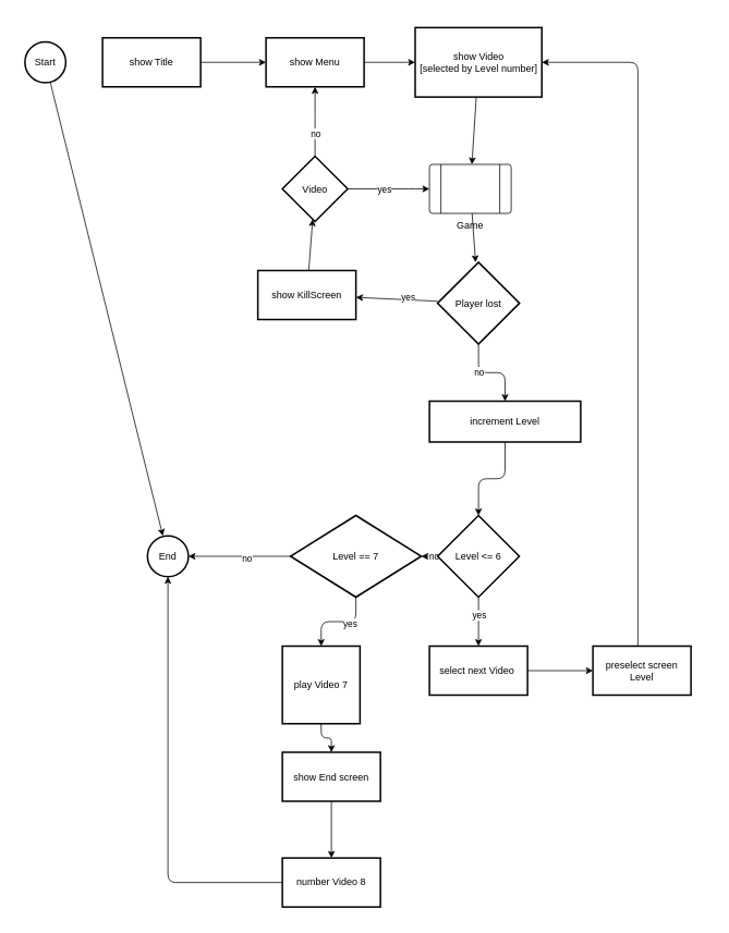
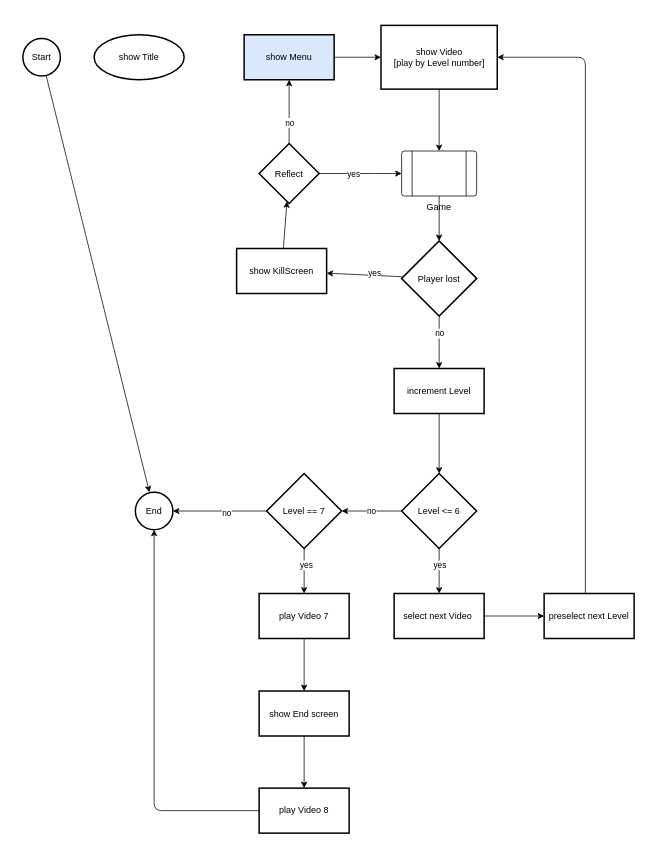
  <mxCell id="0" />
  <mxCell id="1" parent="0" />
  <mxCell id="2" value="" style="rounded=0;whiteSpace=wrap;html=1;strokeColor=none;" parent="1" vertex="1"><mxGeometry width="850" height="1100" as="geometry" x="20" y="20" /></mxCell>
  <mxCell id="3" value="" style="edgeStyle=none;html=1;" parent="1" source="4" target="11" edge="1"><mxGeometry relative="1" as="geometry" /></mxCell>
  <mxCell id="4" value="Start" style="strokeWidth=2;html=1;shape=mxgraph.flowchart.start_2;whiteSpace=wrap;" parent="1" vertex="1"><mxGeometry x="30" y="50.5" width="50" height="50" as="geometry" /></mxCell>
- <mxCell id="5" value="" style="edgeStyle=none;html=1;" parent="1" source="6" target="8" edge="1"><mxGeometry relative="1" as="geometry" /></mxCell>
- <mxCell id="6" value="show Title" style="whiteSpace=wrap;html=1;strokeWidth=2;" parent="1" vertex="1"><mxGeometry x="125" y="45.5" width="120" height="60" as="geometry" /></mxCell>
+ <mxCell id="6" value="show Title" style="ellipse;whiteSpace=wrap;html=1;strokeWidth=2;" parent="1" vertex="1"><mxGeometry x="125" y="45.5" width="120" height="60" as="geometry" /></mxCell>
  <mxCell id="7" value="" style="edgeStyle=none;html=1;" parent="1" source="8" target="10" edge="1"><mxGeometry relative="1" as="geometry" /></mxCell>
- <mxCell id="8" value="show Menu" style="whiteSpace=wrap;html=1;strokeWidth=2;" parent="1" vertex="1"><mxGeometry x="325" y="45.5" width="120" height="60" as="geometry" /></mxCell>
+ <mxCell id="8" value="show Menu" style="whiteSpace=wrap;html=1;strokeWidth=2;fillColor=#dae8fc;" parent="1" vertex="1"><mxGeometry x="325" y="45.5" width="120" height="60" as="geometry" /></mxCell>
  <mxCell id="9" value="" style="edgeStyle=none;html=1;" parent="1" source="10" target="13" edge="1"><mxGeometry relative="1" as="geometry" /></mxCell>
- <mxCell id="10" value="show Video &lt;br&gt;[selected by Level number]" style="whiteSpace=wrap;html=1;strokeWidth=2;" parent="1" vertex="1"><mxGeometry x="507.5" y="33" width="155" height="85" as="geometry" /></mxCell>
+ <mxCell id="10" value="show Video &lt;br&gt;[play by Level number]" style="whiteSpace=wrap;html=1;strokeWidth=2;" parent="1" vertex="1"><mxGeometry x="507.5" y="33" width="155" height="85" as="geometry" /></mxCell>
  <mxCell id="11" value="End" style="strokeWidth=2;html=1;shape=mxgraph.flowchart.start_2;whiteSpace=wrap;" parent="1" vertex="1"><mxGeometry x="180" y="655.5" width="50" height="50" as="geometry" /></mxCell>
  <mxCell id="12" value="" style="edgeStyle=none;html=1;" parent="1" source="13" target="18" edge="1"><mxGeometry relative="1" as="geometry" /></mxCell>
- <mxCell id="13" value="Game" style="verticalLabelPosition=bottom;verticalAlign=top;html=1;shape=process;whiteSpace=wrap;rounded=1;size=0.14;arcSize=6;" parent="1" vertex="1"><mxGeometry x="525" y="200.5" width="100" height="60" as="geometry" /></mxCell>
+ <mxCell id="13" value="Game" style="verticalLabelPosition=bottom;verticalAlign=top;html=1;shape=process;whiteSpace=wrap;rounded=1;size=0.14;arcSize=6;" parent="1" vertex="1"><mxGeometry x="535" y="200.5" width="100" height="60" as="geometry" /></mxCell>
  <mxCell id="14" value="" style="edgeStyle=none;html=1;" parent="1" source="18" target="47" edge="1"><mxGeometry relative="1" as="geometry"><mxPoint x="465" y="370.5" as="targetPoint" /></mxGeometry></mxCell>
  <mxCell id="15" value="yes" style="edgeLabel;html=1;align=center;verticalAlign=middle;resizable=0;points=[];" parent="14" vertex="1" connectable="0"><mxGeometry x="-0.268" y="-3" relative="1" as="geometry"><mxPoint as="offset" /></mxGeometry></mxCell>
  <mxCell id="16" value="" style="edgeStyle=orthogonalEdgeStyle;html=1;" parent="1" source="18" target="26" edge="1"><mxGeometry relative="1" as="geometry" /></mxCell>
  <mxCell id="17" value="no" style="edgeLabel;html=1;align=center;verticalAlign=middle;resizable=0;points=[];" parent="16" vertex="1" connectable="0"><mxGeometry x="-0.338" relative="1" as="geometry"><mxPoint as="offset" /></mxGeometry></mxCell>
  <mxCell id="18" value="Player lost" style="strokeWidth=2;html=1;shape=mxgraph.flowchart.decision;whiteSpace=wrap;fillColor=#f5f5f5;fontColor=#333333;strokeColor=#666666;" parent="1" vertex="1"><mxGeometry x="535" y="320.5" width="100" height="100" as="geometry" /></mxCell>
  <mxCell id="19" value="" style="edgeStyle=none;html=1;" parent="1" source="47" target="24" edge="1"><mxGeometry relative="1" as="geometry"><mxPoint x="400.021" y="340.5" as="sourcePoint" /></mxGeometry></mxCell>
  <mxCell id="20" value="" style="edgeStyle=orthogonalEdgeStyle;html=1;" parent="1" source="24" target="13" edge="1"><mxGeometry relative="1" as="geometry"><Array as="points"><mxPoint x="510" y="230" /><mxPoint x="510" y="230" /></Array></mxGeometry></mxCell>
  <mxCell id="21" value="yes" style="edgeLabel;html=1;align=center;verticalAlign=middle;resizable=0;points=[];" parent="20" vertex="1" connectable="0"><mxGeometry x="-0.86" y="3" relative="1" as="geometry"><mxPoint x="37" y="3" as="offset" /></mxGeometry></mxCell>
  <mxCell id="22" value="" style="edgeStyle=orthogonalEdgeStyle;html=1;" parent="1" source="24" edge="1"><mxGeometry relative="1" as="geometry"><mxPoint x="385" y="105.5" as="targetPoint" /></mxGeometry></mxCell>
  <mxCell id="23" value="no" style="edgeLabel;html=1;align=center;verticalAlign=middle;resizable=0;points=[];" parent="22" vertex="1" connectable="0"><mxGeometry x="-0.354" relative="1" as="geometry"><mxPoint as="offset" /></mxGeometry></mxCell>
- <mxCell id="24" value="Video" style="rhombus;whiteSpace=wrap;html=1;strokeWidth=2;direction=south;" parent="1" vertex="1"><mxGeometry x="345" y="190.5" width="80" height="80" as="geometry" /></mxCell>
+ <mxCell id="24" value="Reflect" style="rhombus;whiteSpace=wrap;html=1;strokeWidth=2;direction=south;" parent="1" vertex="1"><mxGeometry x="345" y="190.5" width="80" height="80" as="geometry" /></mxCell>
  <mxCell id="25" value="" style="edgeStyle=orthogonalEdgeStyle;html=1;" parent="1" source="26" target="31" edge="1"><mxGeometry relative="1" as="geometry" /></mxCell>
- <mxCell id="26" value="increment Level" style="whiteSpace=wrap;html=1;strokeWidth=2;" parent="1" vertex="1"><mxGeometry x="525" y="490.5" width="185" height="50" as="geometry" /></mxCell>
+ <mxCell id="26" value="increment Level" style="whiteSpace=wrap;html=1;strokeWidth=2;" parent="1" vertex="1"><mxGeometry x="525" y="490.5" width="120" height="60" as="geometry" /></mxCell>
  <mxCell id="27" value="" style="edgeStyle=orthogonalEdgeStyle;html=1;" parent="1" source="31" target="33" edge="1"><mxGeometry relative="1" as="geometry" /></mxCell>
  <mxCell id="28" value="yes" style="edgeLabel;html=1;align=center;verticalAlign=middle;resizable=0;points=[];" parent="27" vertex="1" connectable="0"><mxGeometry x="-0.255" y="3" relative="1" as="geometry"><mxPoint x="-3" as="offset" /></mxGeometry></mxCell>
  <mxCell id="29" value="" style="edgeStyle=orthogonalEdgeStyle;html=1;" parent="1" source="31" target="40" edge="1"><mxGeometry relative="1" as="geometry"><mxPoint x="465" y="680.5" as="targetPoint" /></mxGeometry></mxCell>
  <mxCell id="30" value="no" style="edgeLabel;html=1;align=center;verticalAlign=middle;resizable=0;points=[];" parent="29" vertex="1" connectable="0"><mxGeometry x="0.2" y="1" relative="1" as="geometry"><mxPoint x="7" y="-1" as="offset" /></mxGeometry></mxCell>
  <mxCell id="31" value="Level &amp;lt;= 6" style="strokeWidth=2;html=1;shape=mxgraph.flowchart.decision;whiteSpace=wrap;" parent="1" vertex="1"><mxGeometry x="535" y="630.5" width="100" height="100" as="geometry" /></mxCell>
  <mxCell id="32" value="" style="edgeStyle=orthogonalEdgeStyle;html=1;" parent="1" source="33" target="35" edge="1"><mxGeometry relative="1" as="geometry" /></mxCell>
  <mxCell id="33" value="select next Video&amp;nbsp;" style="whiteSpace=wrap;html=1;strokeWidth=2;" parent="1" vertex="1"><mxGeometry x="525" y="790.5" width="120" height="60" as="geometry" /></mxCell>
  <mxCell id="34" value="" style="edgeStyle=orthogonalEdgeStyle;html=1;" parent="1" source="35" target="10" edge="1"><mxGeometry relative="1" as="geometry"><mxPoint x="785" y="110.5" as="targetPoint" /><Array as="points"><mxPoint x="780" y="75.5" /></Array></mxGeometry></mxCell>
- <mxCell id="35" value="preselect screen Level" style="whiteSpace=wrap;html=1;strokeWidth=2;" parent="1" vertex="1"><mxGeometry x="725" y="790.5" width="120" height="60" as="geometry" /></mxCell>
+ <mxCell id="35" value="preselect next Level" style="whiteSpace=wrap;html=1;strokeWidth=2;" parent="1" vertex="1"><mxGeometry x="725" y="790.5" width="120" height="60" as="geometry" /></mxCell>
  <mxCell id="36" value="" style="edgeStyle=orthogonalEdgeStyle;html=1;" parent="1" source="40" target="42" edge="1"><mxGeometry relative="1" as="geometry" /></mxCell>
  <mxCell id="37" value="yes" style="edgeLabel;html=1;align=center;verticalAlign=middle;resizable=0;points=[];" parent="36" vertex="1" connectable="0"><mxGeometry x="-0.26" y="2" relative="1" as="geometry"><mxPoint as="offset" /></mxGeometry></mxCell>
  <mxCell id="38" value="" style="edgeStyle=orthogonalEdgeStyle;html=1;" parent="1" source="40" target="11" edge="1"><mxGeometry relative="1" as="geometry"><mxPoint x="285" y="680.5" as="targetPoint" /></mxGeometry></mxCell>
  <mxCell id="39" value="no" style="edgeLabel;html=1;align=center;verticalAlign=middle;resizable=0;points=[];" parent="38" vertex="1" connectable="0"><mxGeometry x="-0.132" y="2" relative="1" as="geometry"><mxPoint as="offset" /></mxGeometry></mxCell>
- <mxCell id="40" value="Level == 7" style="strokeWidth=2;html=1;shape=mxgraph.flowchart.decision;whiteSpace=wrap;" parent="1" vertex="1"><mxGeometry x="355" y="630.5" width="160" height="100" as="geometry" /></mxCell>
+ <mxCell id="40" value="Level == 7" style="strokeWidth=2;html=1;shape=mxgraph.flowchart.decision;whiteSpace=wrap;" parent="1" vertex="1"><mxGeometry x="355" y="630.5" width="100" height="100" as="geometry" /></mxCell>
  <mxCell id="41" value="" style="edgeStyle=orthogonalEdgeStyle;html=1;" parent="1" source="42" target="44" edge="1"><mxGeometry relative="1" as="geometry" /></mxCell>
- <mxCell id="42" value="play Video 7" style="whiteSpace=wrap;html=1;strokeWidth=2;" parent="1" vertex="1"><mxGeometry x="345" y="790.5" width="95" height="95" as="geometry" /></mxCell>
+ <mxCell id="42" value="play Video 7" style="whiteSpace=wrap;html=1;strokeWidth=2;" parent="1" vertex="1"><mxGeometry x="345" y="790.5" width="120" height="60" as="geometry" /></mxCell>
  <mxCell id="43" value="" style="edgeStyle=orthogonalEdgeStyle;html=1;" parent="1" source="44" target="46" edge="1"><mxGeometry relative="1" as="geometry" /></mxCell>
  <mxCell id="44" value="show End screen" style="whiteSpace=wrap;html=1;strokeWidth=2;" parent="1" vertex="1"><mxGeometry x="345" y="920.5" width="120" height="60" as="geometry" /></mxCell>
  <mxCell id="45" value="" style="edgeStyle=orthogonalEdgeStyle;html=1;" parent="1" source="46" target="11" edge="1"><mxGeometry relative="1" as="geometry"><mxPoint x="265" y="1090.5" as="targetPoint" /><Array as="points"><mxPoint x="205" y="1080" /></Array></mxGeometry></mxCell>
- <mxCell id="46" value="number Video 8" style="whiteSpace=wrap;html=1;strokeWidth=2;" parent="1" vertex="1"><mxGeometry x="345" y="1050" width="120" height="60" as="geometry" /></mxCell>
+ <mxCell id="46" value="play Video 8" style="whiteSpace=wrap;html=1;strokeWidth=2;" parent="1" vertex="1"><mxGeometry x="345" y="1050" width="120" height="60" as="geometry" /></mxCell>
  <mxCell id="47" value="show KillScreen" style="whiteSpace=wrap;html=1;strokeWidth=2;" parent="1" vertex="1"><mxGeometry x="315" y="330.5" width="120" height="60" as="geometry" /></mxCell>
  <mxCell id="48" value="Player lost" style="strokeWidth=2;html=1;shape=mxgraph.flowchart.decision;whiteSpace=wrap;" parent="1" vertex="1"><mxGeometry x="535" y="320.5" width="100" height="100" as="geometry" /></mxCell>
